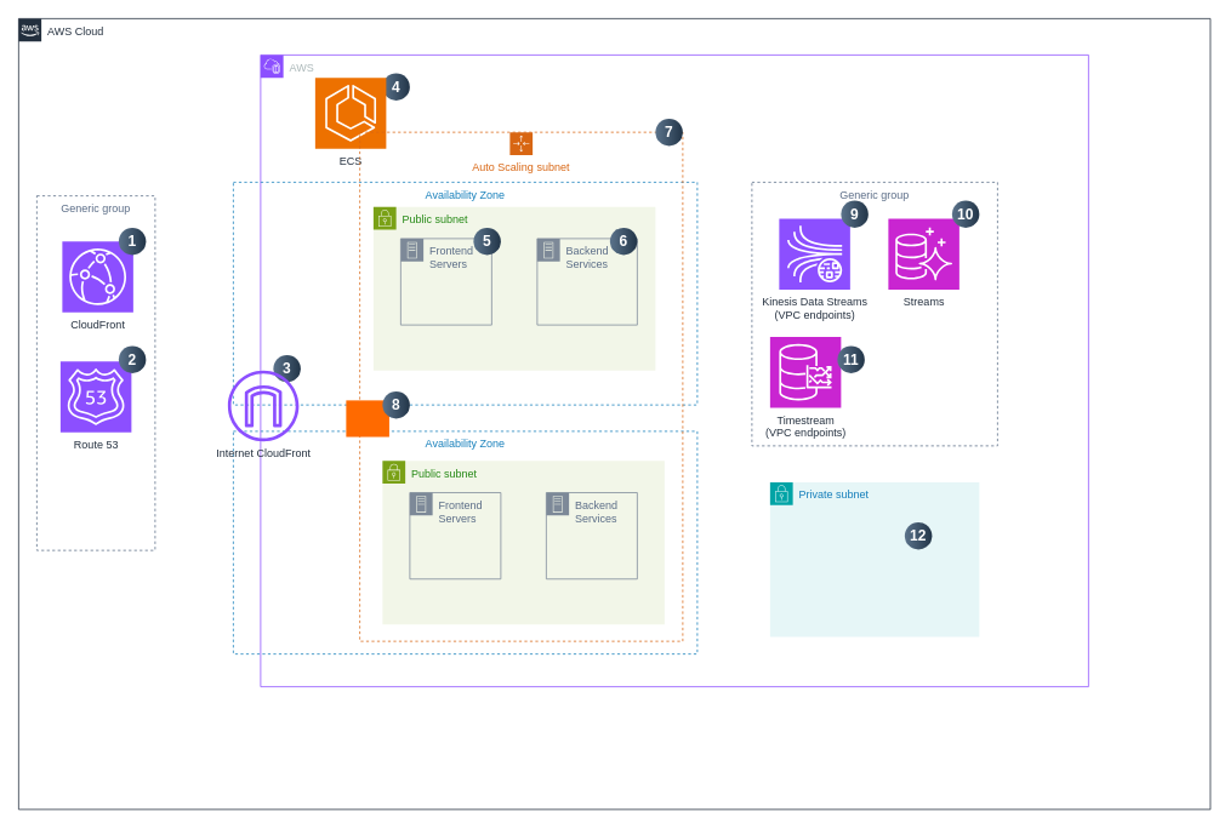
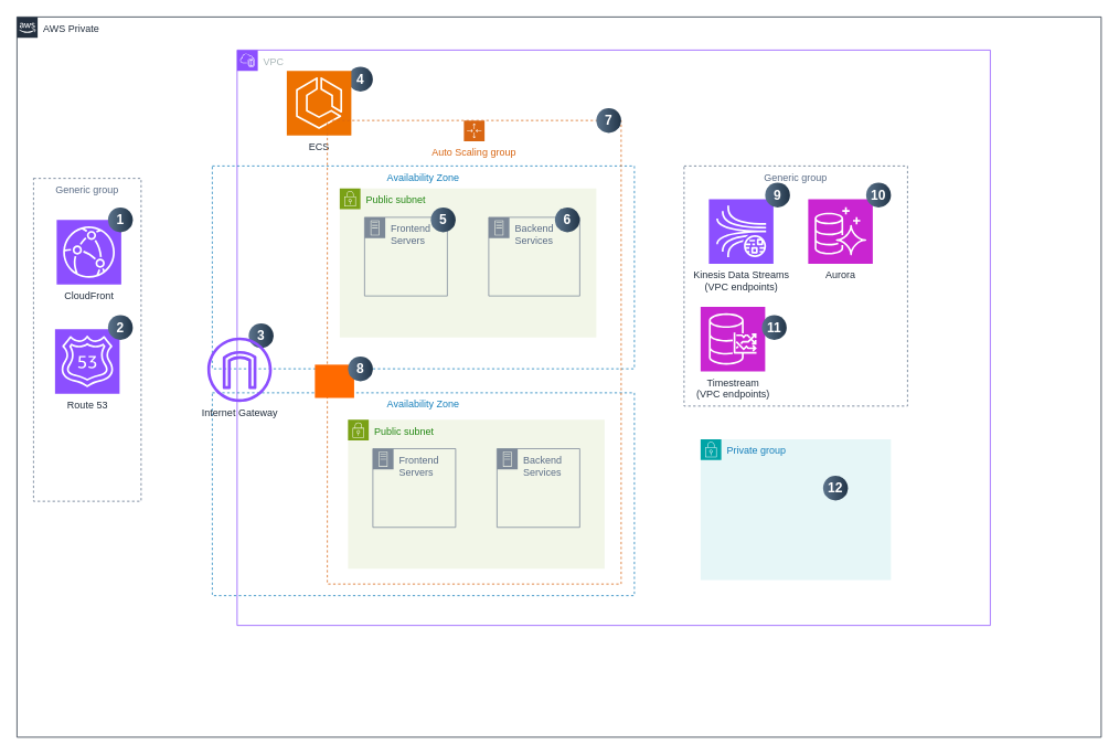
  <mxCell id="0" />
  <mxCell id="1" parent="0" />
- <mxCell id="2" value="AWS Cloud" style="points=[[0,0],[0.25,0],[0.5,0],[0.75,0],[1,0],[1,0.25],[1,0.5],[1,0.75],[1,1],[0.75,1],[0.5,1],[0.25,1],[0,1],[0,0.75],[0,0.5],[0,0.25]];outlineConnect=0;gradientColor=none;html=1;whiteSpace=wrap;fontSize=12;fontStyle=0;container=1;pointerEvents=0;collapsible=0;recursiveResize=0;shape=mxgraph.aws4.group;grIcon=mxgraph.aws4.group_aws_cloud_alt;strokeColor=#232F3E;fillColor=none;verticalAlign=top;align=left;spacingLeft=30;fontColor=#232F3E;dashed=0;" vertex="1" parent="1"><mxGeometry x="20" y="20" width="1310" height="870" as="geometry" /></mxCell>
- <mxCell id="3" value="AWS" style="points=[[0,0],[0.25,0],[0.5,0],[0.75,0],[1,0],[1,0.25],[1,0.5],[1,0.75],[1,1],[0.75,1],[0.5,1],[0.25,1],[0,1],[0,0.75],[0,0.5],[0,0.25]];outlineConnect=0;gradientColor=none;html=1;whiteSpace=wrap;fontSize=12;fontStyle=0;container=1;pointerEvents=0;collapsible=0;recursiveResize=0;shape=mxgraph.aws4.group;grIcon=mxgraph.aws4.group_vpc2;strokeColor=#8C4FFF;fillColor=none;verticalAlign=top;align=left;spacingLeft=30;fontColor=#AAB7B8;dashed=0;" vertex="1" parent="2"><mxGeometry x="266" y="40" width="910" height="695" as="geometry" /></mxCell>
+ <mxCell id="2" value="AWS Private" style="points=[[0,0],[0.25,0],[0.5,0],[0.75,0],[1,0],[1,0.25],[1,0.5],[1,0.75],[1,1],[0.75,1],[0.5,1],[0.25,1],[0,1],[0,0.75],[0,0.5],[0,0.25]];outlineConnect=0;gradientColor=none;html=1;whiteSpace=wrap;fontSize=12;fontStyle=0;container=1;pointerEvents=0;collapsible=0;recursiveResize=0;shape=mxgraph.aws4.group;grIcon=mxgraph.aws4.group_aws_cloud_alt;strokeColor=#232F3E;fillColor=none;verticalAlign=top;align=left;spacingLeft=30;fontColor=#232F3E;dashed=0;" vertex="1" parent="1"><mxGeometry x="20" y="20" width="1310" height="870" as="geometry" /></mxCell>
+ <mxCell id="3" value="VPC" style="points=[[0,0],[0.25,0],[0.5,0],[0.75,0],[1,0],[1,0.25],[1,0.5],[1,0.75],[1,1],[0.75,1],[0.5,1],[0.25,1],[0,1],[0,0.75],[0,0.5],[0,0.25]];outlineConnect=0;gradientColor=none;html=1;whiteSpace=wrap;fontSize=12;fontStyle=0;container=1;pointerEvents=0;collapsible=0;recursiveResize=0;shape=mxgraph.aws4.group;grIcon=mxgraph.aws4.group_vpc2;strokeColor=#8C4FFF;fillColor=none;verticalAlign=top;align=left;spacingLeft=30;fontColor=#AAB7B8;dashed=0;" vertex="1" parent="2"><mxGeometry x="266" y="40" width="910" height="695" as="geometry" /></mxCell>
  <mxCell id="4" value="Availability Zone" style="fillColor=none;strokeColor=#147EBA;dashed=1;verticalAlign=top;fontStyle=0;fontColor=#147EBA;whiteSpace=wrap;html=1;" vertex="1" parent="3"><mxGeometry x="-30" y="140" width="510" height="245" as="geometry" /></mxCell>
  <mxCell id="5" value="Availability Zone" style="fillColor=none;strokeColor=#147EBA;dashed=1;verticalAlign=top;fontStyle=0;fontColor=#147EBA;whiteSpace=wrap;html=1;" vertex="1" parent="3"><mxGeometry x="-30" y="414" width="510" height="245" as="geometry" /></mxCell>
  <mxCell id="6" value="Timestream&lt;div&gt;(VPC endpoints)&lt;/div&gt;" style="sketch=0;points=[[0,0,0],[0.25,0,0],[0.5,0,0],[0.75,0,0],[1,0,0],[0,1,0],[0.25,1,0],[0.5,1,0],[0.75,1,0],[1,1,0],[0,0.25,0],[0,0.5,0],[0,0.75,0],[1,0.25,0],[1,0.5,0],[1,0.75,0]];outlineConnect=0;fontColor=#232F3E;fillColor=#C925D1;strokeColor=#ffffff;dashed=0;verticalLabelPosition=bottom;verticalAlign=top;align=center;html=1;fontSize=12;fontStyle=0;aspect=fixed;shape=mxgraph.aws4.resourceIcon;resIcon=mxgraph.aws4.timestream;" vertex="1" parent="3"><mxGeometry x="560" y="310" width="78" height="78" as="geometry" /></mxCell>
  <mxCell id="7" value="Generic group" style="fillColor=none;strokeColor=#5A6C86;dashed=1;verticalAlign=top;fontStyle=0;fontColor=#5A6C86;whiteSpace=wrap;html=1;" vertex="1" parent="3"><mxGeometry x="540" y="140" width="270" height="290" as="geometry" /></mxCell>
  <mxCell id="8" value="Kinesis Data Streams&lt;div&gt;(VPC endpoints)&lt;/div&gt;" style="sketch=0;points=[[0,0,0],[0.25,0,0],[0.5,0,0],[0.75,0,0],[1,0,0],[0,1,0],[0.25,1,0],[0.5,1,0],[0.75,1,0],[1,1,0],[0,0.25,0],[0,0.5,0],[0,0.75,0],[1,0.25,0],[1,0.5,0],[1,0.75,0]];outlineConnect=0;fontColor=#232F3E;fillColor=#8C4FFF;strokeColor=#ffffff;dashed=0;verticalLabelPosition=bottom;verticalAlign=top;align=center;html=1;fontSize=12;fontStyle=0;aspect=fixed;shape=mxgraph.aws4.resourceIcon;resIcon=mxgraph.aws4.kinesis_data_streams;" vertex="1" parent="3"><mxGeometry x="570" y="180" width="78" height="78" as="geometry" /></mxCell>
- <mxCell id="9" value="Private subnet" style="points=[[0,0],[0.25,0],[0.5,0],[0.75,0],[1,0],[1,0.25],[1,0.5],[1,0.75],[1,1],[0.75,1],[0.5,1],[0.25,1],[0,1],[0,0.75],[0,0.5],[0,0.25]];outlineConnect=0;gradientColor=none;html=1;whiteSpace=wrap;fontSize=12;fontStyle=0;container=1;pointerEvents=0;collapsible=0;recursiveResize=0;shape=mxgraph.aws4.group;grIcon=mxgraph.aws4.group_security_group;grStroke=0;strokeColor=#00A4A6;fillColor=#E6F6F7;verticalAlign=top;align=left;spacingLeft=30;fontColor=#147EBA;dashed=0;" vertex="1" parent="3"><mxGeometry x="560" y="470" width="230" height="170" as="geometry" /></mxCell>
+ <mxCell id="9" value="Private group" style="points=[[0,0],[0.25,0],[0.5,0],[0.75,0],[1,0],[1,0.25],[1,0.5],[1,0.75],[1,1],[0.75,1],[0.5,1],[0.25,1],[0,1],[0,0.75],[0,0.5],[0,0.25]];outlineConnect=0;gradientColor=none;html=1;whiteSpace=wrap;fontSize=12;fontStyle=0;container=1;pointerEvents=0;collapsible=0;recursiveResize=0;shape=mxgraph.aws4.group;grIcon=mxgraph.aws4.group_security_group;grStroke=0;strokeColor=#00A4A6;fillColor=#E6F6F7;verticalAlign=top;align=left;spacingLeft=30;fontColor=#147EBA;dashed=0;" vertex="1" parent="3"><mxGeometry x="560" y="470" width="230" height="170" as="geometry" /></mxCell>
  <mxCell id="10" value="12" style="ellipse;whiteSpace=wrap;html=1;aspect=fixed;rotation=0;gradientColor=#223548;strokeColor=none;gradientDirection=east;fillColor=#5b738b;rounded=0;pointerEvents=0;fontFamily=Helvetica;fontSize=16;fontColor=#FFFFFF;spacingTop=4;spacingBottom=4;spacingLeft=4;spacingRight=4;points=[];fontStyle=1" vertex="1" parent="9"><mxGeometry x="148" y="44" width="30" height="30" as="geometry" /></mxCell>
- <mxCell id="11" value="Streams" style="sketch=0;points=[[0,0,0],[0.25,0,0],[0.5,0,0],[0.75,0,0],[1,0,0],[0,1,0],[0.25,1,0],[0.5,1,0],[0.75,1,0],[1,1,0],[0,0.25,0],[0,0.5,0],[0,0.75,0],[1,0.25,0],[1,0.5,0],[1,0.75,0]];outlineConnect=0;fontColor=#232F3E;fillColor=#C925D1;strokeColor=#ffffff;dashed=0;verticalLabelPosition=bottom;verticalAlign=top;align=center;html=1;fontSize=12;fontStyle=0;aspect=fixed;shape=mxgraph.aws4.resourceIcon;resIcon=mxgraph.aws4.aurora;" vertex="1" parent="3"><mxGeometry x="690" y="180" width="78" height="78" as="geometry" /></mxCell>
+ <mxCell id="11" value="Aurora" style="sketch=0;points=[[0,0,0],[0.25,0,0],[0.5,0,0],[0.75,0,0],[1,0,0],[0,1,0],[0.25,1,0],[0.5,1,0],[0.75,1,0],[1,1,0],[0,0.25,0],[0,0.5,0],[0,0.75,0],[1,0.25,0],[1,0.5,0],[1,0.75,0]];outlineConnect=0;fontColor=#232F3E;fillColor=#C925D1;strokeColor=#ffffff;dashed=0;verticalLabelPosition=bottom;verticalAlign=top;align=center;html=1;fontSize=12;fontStyle=0;aspect=fixed;shape=mxgraph.aws4.resourceIcon;resIcon=mxgraph.aws4.aurora;" vertex="1" parent="3"><mxGeometry x="690" y="180" width="78" height="78" as="geometry" /></mxCell>
  <mxCell id="12" value="3" style="ellipse;whiteSpace=wrap;html=1;aspect=fixed;rotation=0;gradientColor=#223548;strokeColor=none;gradientDirection=east;fillColor=#5b738b;rounded=0;pointerEvents=0;fontFamily=Helvetica;fontSize=16;fontColor=#FFFFFF;spacingTop=4;spacingBottom=4;spacingLeft=4;spacingRight=4;points=[];fontStyle=1" vertex="1" parent="3"><mxGeometry x="14" y="330" width="30" height="30" as="geometry" /></mxCell>
  <mxCell id="13" value="4" style="ellipse;whiteSpace=wrap;html=1;aspect=fixed;rotation=0;gradientColor=#223548;strokeColor=none;gradientDirection=east;fillColor=#5b738b;rounded=0;pointerEvents=0;fontFamily=Helvetica;fontSize=16;fontColor=#FFFFFF;spacingTop=4;spacingBottom=4;spacingLeft=4;spacingRight=4;points=[];fontStyle=1" vertex="1" parent="3"><mxGeometry x="134.0" y="20" width="30" height="30" as="geometry" /></mxCell>
  <mxCell id="14" value="Public subnet" style="points=[[0,0],[0.25,0],[0.5,0],[0.75,0],[1,0],[1,0.25],[1,0.5],[1,0.75],[1,1],[0.75,1],[0.5,1],[0.25,1],[0,1],[0,0.75],[0,0.5],[0,0.25]];outlineConnect=0;gradientColor=none;html=1;whiteSpace=wrap;fontSize=12;fontStyle=0;container=1;pointerEvents=0;collapsible=0;recursiveResize=0;shape=mxgraph.aws4.group;grIcon=mxgraph.aws4.group_security_group;grStroke=0;strokeColor=#7AA116;fillColor=#F2F6E8;verticalAlign=top;align=left;spacingLeft=30;fontColor=#248814;dashed=0;" vertex="1" parent="3"><mxGeometry x="134" y="446.5" width="310" height="180" as="geometry" /></mxCell>
  <mxCell id="15" value="Frontend Servers" style="points=[[0,0],[0.25,0],[0.5,0],[0.75,0],[1,0],[1,0.25],[1,0.5],[1,0.75],[1,1],[0.75,1],[0.5,1],[0.25,1],[0,1],[0,0.75],[0,0.5],[0,0.25]];outlineConnect=0;gradientColor=none;html=1;whiteSpace=wrap;fontSize=12;fontStyle=0;container=1;pointerEvents=0;collapsible=0;recursiveResize=0;shape=mxgraph.aws4.group;grIcon=mxgraph.aws4.group_on_premise;strokeColor=#7D8998;fillColor=none;verticalAlign=top;align=left;spacingLeft=30;fontColor=#5A6C86;dashed=0;" vertex="1" parent="14"><mxGeometry x="30" y="35" width="100" height="95" as="geometry" /></mxCell>
  <mxCell id="16" value="Backend Services" style="points=[[0,0],[0.25,0],[0.5,0],[0.75,0],[1,0],[1,0.25],[1,0.5],[1,0.75],[1,1],[0.75,1],[0.5,1],[0.25,1],[0,1],[0,0.75],[0,0.5],[0,0.25]];outlineConnect=0;gradientColor=none;html=1;whiteSpace=wrap;fontSize=12;fontStyle=0;container=1;pointerEvents=0;collapsible=0;recursiveResize=0;shape=mxgraph.aws4.group;grIcon=mxgraph.aws4.group_on_premise;strokeColor=#7D8998;fillColor=none;verticalAlign=top;align=left;spacingLeft=30;fontColor=#5A6C86;dashed=0;" vertex="1" parent="14"><mxGeometry x="180" y="35" width="100" height="95" as="geometry" /></mxCell>
  <mxCell id="17" value="9" style="ellipse;whiteSpace=wrap;html=1;aspect=fixed;rotation=0;gradientColor=#223548;strokeColor=none;gradientDirection=east;fillColor=#5b738b;rounded=0;pointerEvents=0;fontFamily=Helvetica;fontSize=16;fontColor=#FFFFFF;spacingTop=4;spacingBottom=4;spacingLeft=4;spacingRight=4;points=[];fontStyle=1" vertex="1" parent="3"><mxGeometry x="638" y="160" width="30" height="30" as="geometry" /></mxCell>
  <mxCell id="18" value="10" style="ellipse;whiteSpace=wrap;html=1;aspect=fixed;rotation=0;gradientColor=#223548;strokeColor=none;gradientDirection=east;fillColor=#5b738b;rounded=0;pointerEvents=0;fontFamily=Helvetica;fontSize=16;fontColor=#FFFFFF;spacingTop=4;spacingBottom=4;spacingLeft=4;spacingRight=4;points=[];fontStyle=1" vertex="1" parent="3"><mxGeometry x="760" y="160" width="30" height="30" as="geometry" /></mxCell>
  <mxCell id="19" value="11" style="ellipse;whiteSpace=wrap;html=1;aspect=fixed;rotation=0;gradientColor=#223548;strokeColor=none;gradientDirection=east;fillColor=#5b738b;rounded=0;pointerEvents=0;fontFamily=Helvetica;fontSize=16;fontColor=#FFFFFF;spacingTop=4;spacingBottom=4;spacingLeft=4;spacingRight=4;points=[];fontStyle=1" vertex="1" parent="3"><mxGeometry x="634" y="320" width="30" height="30" as="geometry" /></mxCell>
  <mxCell id="20" value="Route 53" style="sketch=0;points=[[0,0,0],[0.25,0,0],[0.5,0,0],[0.75,0,0],[1,0,0],[0,1,0],[0.25,1,0],[0.5,1,0],[0.75,1,0],[1,1,0],[0,0.25,0],[0,0.5,0],[0,0.75,0],[1,0.25,0],[1,0.5,0],[1,0.75,0]];outlineConnect=0;fontColor=#232F3E;fillColor=#8C4FFF;strokeColor=#ffffff;dashed=0;verticalLabelPosition=bottom;verticalAlign=top;align=center;html=1;fontSize=12;fontStyle=0;aspect=fixed;shape=mxgraph.aws4.resourceIcon;resIcon=mxgraph.aws4.route_53;" vertex="1" parent="2"><mxGeometry x="46" y="377" width="78" height="78" as="geometry" /></mxCell>
  <mxCell id="21" value="ECS" style="sketch=0;points=[[0,0,0],[0.25,0,0],[0.5,0,0],[0.75,0,0],[1,0,0],[0,1,0],[0.25,1,0],[0.5,1,0],[0.75,1,0],[1,1,0],[0,0.25,0],[0,0.5,0],[0,0.75,0],[1,0.25,0],[1,0.5,0],[1,0.75,0]];outlineConnect=0;fontColor=#232F3E;fillColor=#ED7100;strokeColor=#ffffff;dashed=0;verticalLabelPosition=bottom;verticalAlign=top;align=center;html=1;fontSize=12;fontStyle=0;aspect=fixed;shape=mxgraph.aws4.resourceIcon;resIcon=mxgraph.aws4.ecs;" vertex="1" parent="2"><mxGeometry x="326" y="65" width="78" height="78" as="geometry" /></mxCell>
- <mxCell id="22" value="Auto Scaling subnet" style="points=[[0,0],[0.25,0],[0.5,0],[0.75,0],[1,0],[1,0.25],[1,0.5],[1,0.75],[1,1],[0.75,1],[0.5,1],[0.25,1],[0,1],[0,0.75],[0,0.5],[0,0.25]];outlineConnect=0;gradientColor=none;html=1;whiteSpace=wrap;fontSize=12;fontStyle=0;container=1;pointerEvents=0;collapsible=0;recursiveResize=0;shape=mxgraph.aws4.groupCenter;grIcon=mxgraph.aws4.group_auto_scaling_group;grStroke=1;strokeColor=#D86613;fillColor=none;verticalAlign=top;align=center;fontColor=#D86613;dashed=1;spacingTop=25;" vertex="1" parent="2"><mxGeometry x="375" y="125" width="355" height="560" as="geometry" /></mxCell>
+ <mxCell id="22" value="Auto Scaling group" style="points=[[0,0],[0.25,0],[0.5,0],[0.75,0],[1,0],[1,0.25],[1,0.5],[1,0.75],[1,1],[0.75,1],[0.5,1],[0.25,1],[0,1],[0,0.75],[0,0.5],[0,0.25]];outlineConnect=0;gradientColor=none;html=1;whiteSpace=wrap;fontSize=12;fontStyle=0;container=1;pointerEvents=0;collapsible=0;recursiveResize=0;shape=mxgraph.aws4.groupCenter;grIcon=mxgraph.aws4.group_auto_scaling_group;grStroke=1;strokeColor=#D86613;fillColor=none;verticalAlign=top;align=center;fontColor=#D86613;dashed=1;spacingTop=25;" vertex="1" parent="2"><mxGeometry x="375" y="125" width="355" height="560" as="geometry" /></mxCell>
  <mxCell id="23" value="Public subnet" style="points=[[0,0],[0.25,0],[0.5,0],[0.75,0],[1,0],[1,0.25],[1,0.5],[1,0.75],[1,1],[0.75,1],[0.5,1],[0.25,1],[0,1],[0,0.75],[0,0.5],[0,0.25]];outlineConnect=0;gradientColor=none;html=1;whiteSpace=wrap;fontSize=12;fontStyle=0;container=1;pointerEvents=0;collapsible=0;recursiveResize=0;shape=mxgraph.aws4.group;grIcon=mxgraph.aws4.group_security_group;grStroke=0;strokeColor=#7AA116;fillColor=#F2F6E8;verticalAlign=top;align=left;spacingLeft=30;fontColor=#248814;dashed=0;" vertex="1" parent="22"><mxGeometry x="15" y="82" width="310" height="180" as="geometry" /></mxCell>
  <mxCell id="24" value="Frontend Servers" style="points=[[0,0],[0.25,0],[0.5,0],[0.75,0],[1,0],[1,0.25],[1,0.5],[1,0.75],[1,1],[0.75,1],[0.5,1],[0.25,1],[0,1],[0,0.75],[0,0.5],[0,0.25]];outlineConnect=0;gradientColor=none;html=1;whiteSpace=wrap;fontSize=12;fontStyle=0;container=1;pointerEvents=0;collapsible=0;recursiveResize=0;shape=mxgraph.aws4.group;grIcon=mxgraph.aws4.group_on_premise;strokeColor=#7D8998;fillColor=none;verticalAlign=top;align=left;spacingLeft=30;fontColor=#5A6C86;dashed=0;" vertex="1" parent="23"><mxGeometry x="30" y="35" width="100" height="95" as="geometry" /></mxCell>
  <mxCell id="25" value="Backend Services" style="points=[[0,0],[0.25,0],[0.5,0],[0.75,0],[1,0],[1,0.25],[1,0.5],[1,0.75],[1,1],[0.75,1],[0.5,1],[0.25,1],[0,1],[0,0.75],[0,0.5],[0,0.25]];outlineConnect=0;gradientColor=none;html=1;whiteSpace=wrap;fontSize=12;fontStyle=0;container=1;pointerEvents=0;collapsible=0;recursiveResize=0;shape=mxgraph.aws4.group;grIcon=mxgraph.aws4.group_on_premise;strokeColor=#7D8998;fillColor=none;verticalAlign=top;align=left;spacingLeft=30;fontColor=#5A6C86;dashed=0;" vertex="1" parent="23"><mxGeometry x="180" y="35" width="110" height="95" as="geometry" /></mxCell>
  <mxCell id="26" value="6" style="ellipse;whiteSpace=wrap;html=1;aspect=fixed;rotation=0;gradientColor=#223548;strokeColor=none;gradientDirection=east;fillColor=#5b738b;rounded=0;pointerEvents=0;fontFamily=Helvetica;fontSize=16;fontColor=#FFFFFF;spacingTop=4;spacingBottom=4;spacingLeft=4;spacingRight=4;points=[];fontStyle=1" vertex="1" parent="25"><mxGeometry x="80" y="-12" width="30" height="30" as="geometry" /></mxCell>
  <mxCell id="27" value="5" style="ellipse;whiteSpace=wrap;html=1;aspect=fixed;rotation=0;gradientColor=#223548;strokeColor=none;gradientDirection=east;fillColor=#5b738b;rounded=0;pointerEvents=0;fontFamily=Helvetica;fontSize=16;fontColor=#FFFFFF;spacingTop=4;spacingBottom=4;spacingLeft=4;spacingRight=4;points=[];fontStyle=1" vertex="1" parent="23"><mxGeometry x="110" y="23" width="30" height="30" as="geometry" /></mxCell>
  <mxCell id="28" value="7" style="ellipse;whiteSpace=wrap;html=1;aspect=fixed;rotation=0;gradientColor=#223548;strokeColor=none;gradientDirection=east;fillColor=#5b738b;rounded=0;pointerEvents=0;fontFamily=Helvetica;fontSize=16;fontColor=#FFFFFF;spacingTop=4;spacingBottom=4;spacingLeft=4;spacingRight=4;points=[];fontStyle=1" vertex="1" parent="22"><mxGeometry x="325" y="-15" width="30" height="30" as="geometry" /></mxCell>
  <mxCell id="29" value="" style="points=[];aspect=fixed;html=1;align=center;shadow=0;dashed=0;fillColor=#FF6A00;strokeColor=none;shape=mxgraph.alibaba_cloud.alb_application_load_balancer_01;" vertex="1" parent="22"><mxGeometry x="-15" y="295" width="47.4" height="40.2" as="geometry" /></mxCell>
  <mxCell id="30" value="8" style="ellipse;whiteSpace=wrap;html=1;aspect=fixed;rotation=0;gradientColor=#223548;strokeColor=none;gradientDirection=east;fillColor=#5b738b;rounded=0;pointerEvents=0;fontFamily=Helvetica;fontSize=16;fontColor=#FFFFFF;spacingTop=4;spacingBottom=4;spacingLeft=4;spacingRight=4;points=[];fontStyle=1" vertex="1" parent="22"><mxGeometry x="25" y="285" width="30" height="30" as="geometry" /></mxCell>
  <mxCell id="31" value="Generic group" style="fillColor=none;strokeColor=#5A6C86;dashed=1;verticalAlign=top;fontStyle=0;fontColor=#5A6C86;whiteSpace=wrap;html=1;" vertex="1" parent="2"><mxGeometry x="20" y="195" width="130" height="390" as="geometry" /></mxCell>
  <mxCell id="32" value="CloudFront" style="sketch=0;points=[[0,0,0],[0.25,0,0],[0.5,0,0],[0.75,0,0],[1,0,0],[0,1,0],[0.25,1,0],[0.5,1,0],[0.75,1,0],[1,1,0],[0,0.25,0],[0,0.5,0],[0,0.75,0],[1,0.25,0],[1,0.5,0],[1,0.75,0]];outlineConnect=0;fontColor=#232F3E;fillColor=#8C4FFF;strokeColor=#ffffff;dashed=0;verticalLabelPosition=bottom;verticalAlign=top;align=center;html=1;fontSize=12;fontStyle=0;aspect=fixed;shape=mxgraph.aws4.resourceIcon;resIcon=mxgraph.aws4.cloudfront;" vertex="1" parent="2"><mxGeometry x="48" y="245" width="78" height="78" as="geometry" /></mxCell>
- <mxCell id="33" value="Internet CloudFront" style="sketch=0;outlineConnect=0;fontColor=#232F3E;gradientColor=none;fillColor=#8C4FFF;strokeColor=none;dashed=0;verticalLabelPosition=bottom;verticalAlign=top;align=center;html=1;fontSize=12;fontStyle=0;aspect=fixed;pointerEvents=1;shape=mxgraph.aws4.internet_gateway;" vertex="1" parent="2"><mxGeometry x="230" y="387" width="78" height="78" as="geometry" /></mxCell>
+ <mxCell id="33" value="Internet Gateway" style="sketch=0;outlineConnect=0;fontColor=#232F3E;gradientColor=none;fillColor=#8C4FFF;strokeColor=none;dashed=0;verticalLabelPosition=bottom;verticalAlign=top;align=center;html=1;fontSize=12;fontStyle=0;aspect=fixed;pointerEvents=1;shape=mxgraph.aws4.internet_gateway;" vertex="1" parent="2"><mxGeometry x="230" y="387" width="78" height="78" as="geometry" /></mxCell>
  <mxCell id="34" value="1&lt;span style=&quot;color: rgba(0, 0, 0, 0); font-family: monospace; font-size: 0px; font-weight: 400; text-align: start; text-wrap-mode: nowrap;&quot;&gt;%3CmxGraphModel%3E%3Croot%3E%3CmxCell%20id%3D%220%22%2F%3E%3CmxCell%20id%3D%221%22%20parent%3D%220%22%2F%3E%3CmxCell%20id%3D%222%22%20value%3D%22Availability%20Zone%22%20style%3D%22fillColor%3Dnone%3BstrokeColor%3D%23147EBA%3Bdashed%3D1%3BverticalAlign%3Dtop%3BfontStyle%3D0%3BfontColor%3D%23147EBA%3BwhiteSpace%3Dwrap%3Bhtml%3D1%3B%22%20vertex%3D%221%22%20parent%3D%221%22%3E%3CmxGeometry%20x%3D%22290%22%20y%3D%22725%22%20width%3D%22580%22%20height%3D%22245%22%20as%3D%22geometry%22%2F%3E%3C%2FmxCell%3E%3C%2Froot%3E%3C%2FmxGraphModel%3E&lt;/span&gt;" style="ellipse;whiteSpace=wrap;html=1;aspect=fixed;rotation=0;gradientColor=#223548;strokeColor=none;gradientDirection=east;fillColor=#5b738b;rounded=0;pointerEvents=0;fontFamily=Helvetica;fontSize=16;fontColor=#FFFFFF;spacingTop=4;spacingBottom=4;spacingLeft=4;spacingRight=4;points=[];fontStyle=1" vertex="1" parent="2"><mxGeometry x="110" y="230" width="30" height="30" as="geometry" /></mxCell>
  <mxCell id="35" value="2" style="ellipse;whiteSpace=wrap;html=1;aspect=fixed;rotation=0;gradientColor=#223548;strokeColor=none;gradientDirection=east;fillColor=#5b738b;rounded=0;pointerEvents=0;fontFamily=Helvetica;fontSize=16;fontColor=#FFFFFF;spacingTop=4;spacingBottom=4;spacingLeft=4;spacingRight=4;points=[];fontStyle=1" vertex="1" parent="2"><mxGeometry x="110" y="360" width="30" height="30" as="geometry" /></mxCell>
